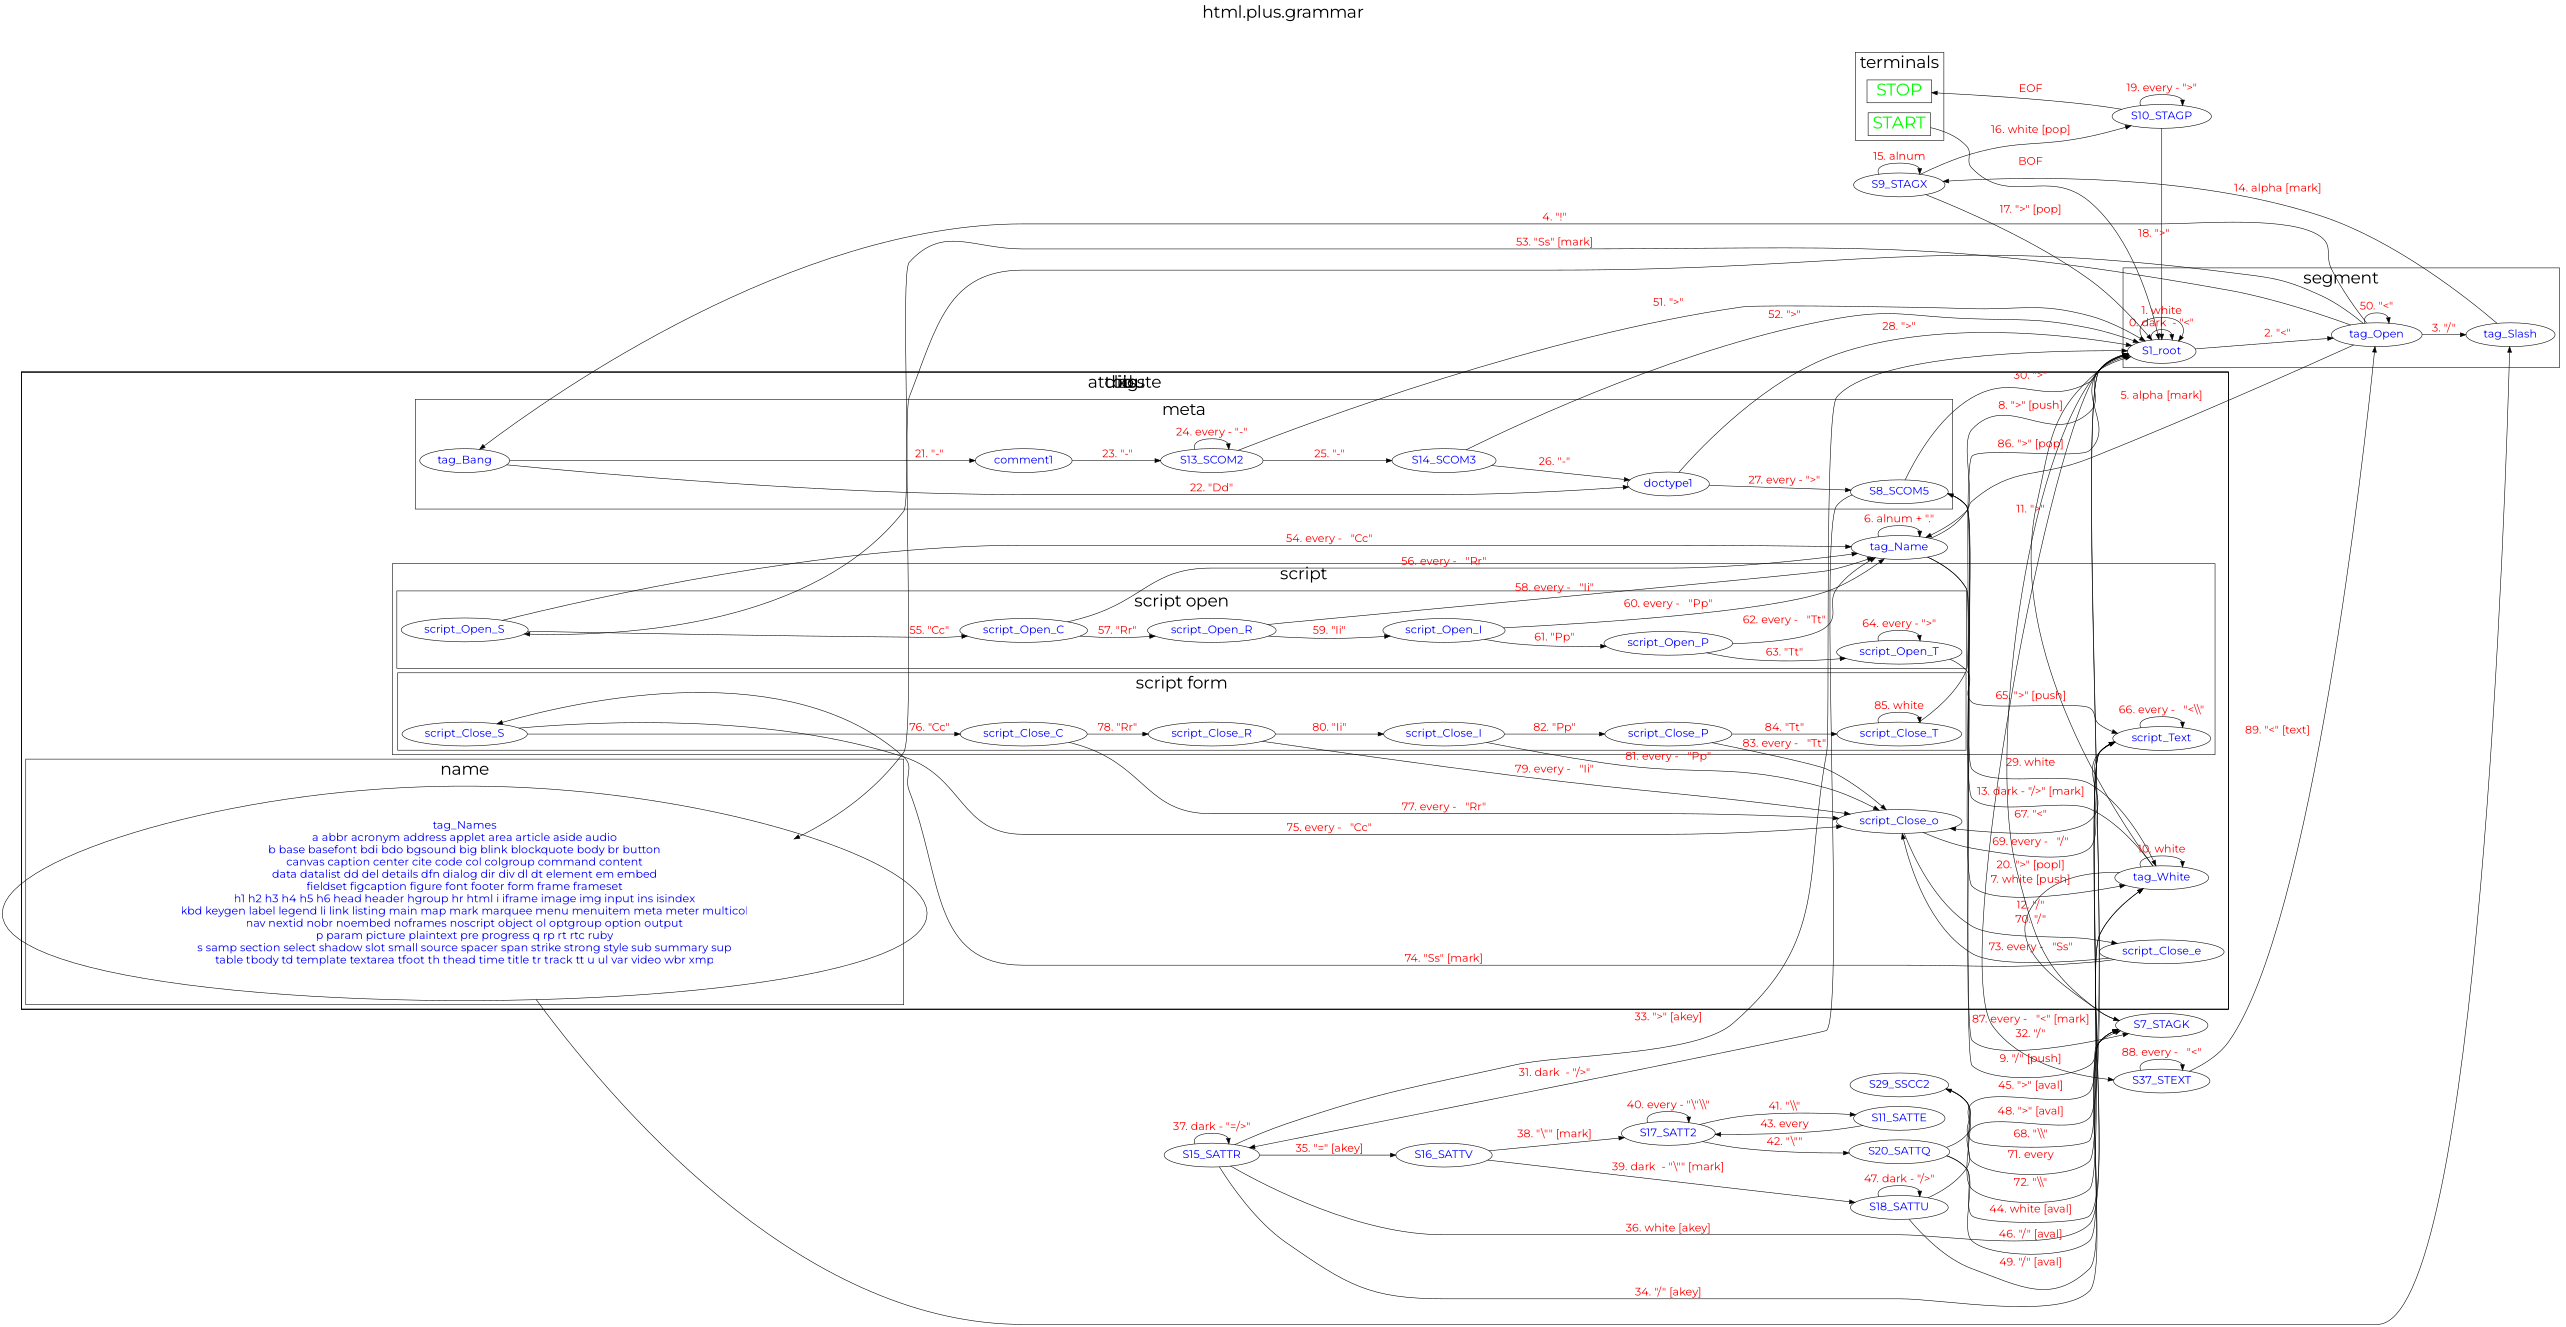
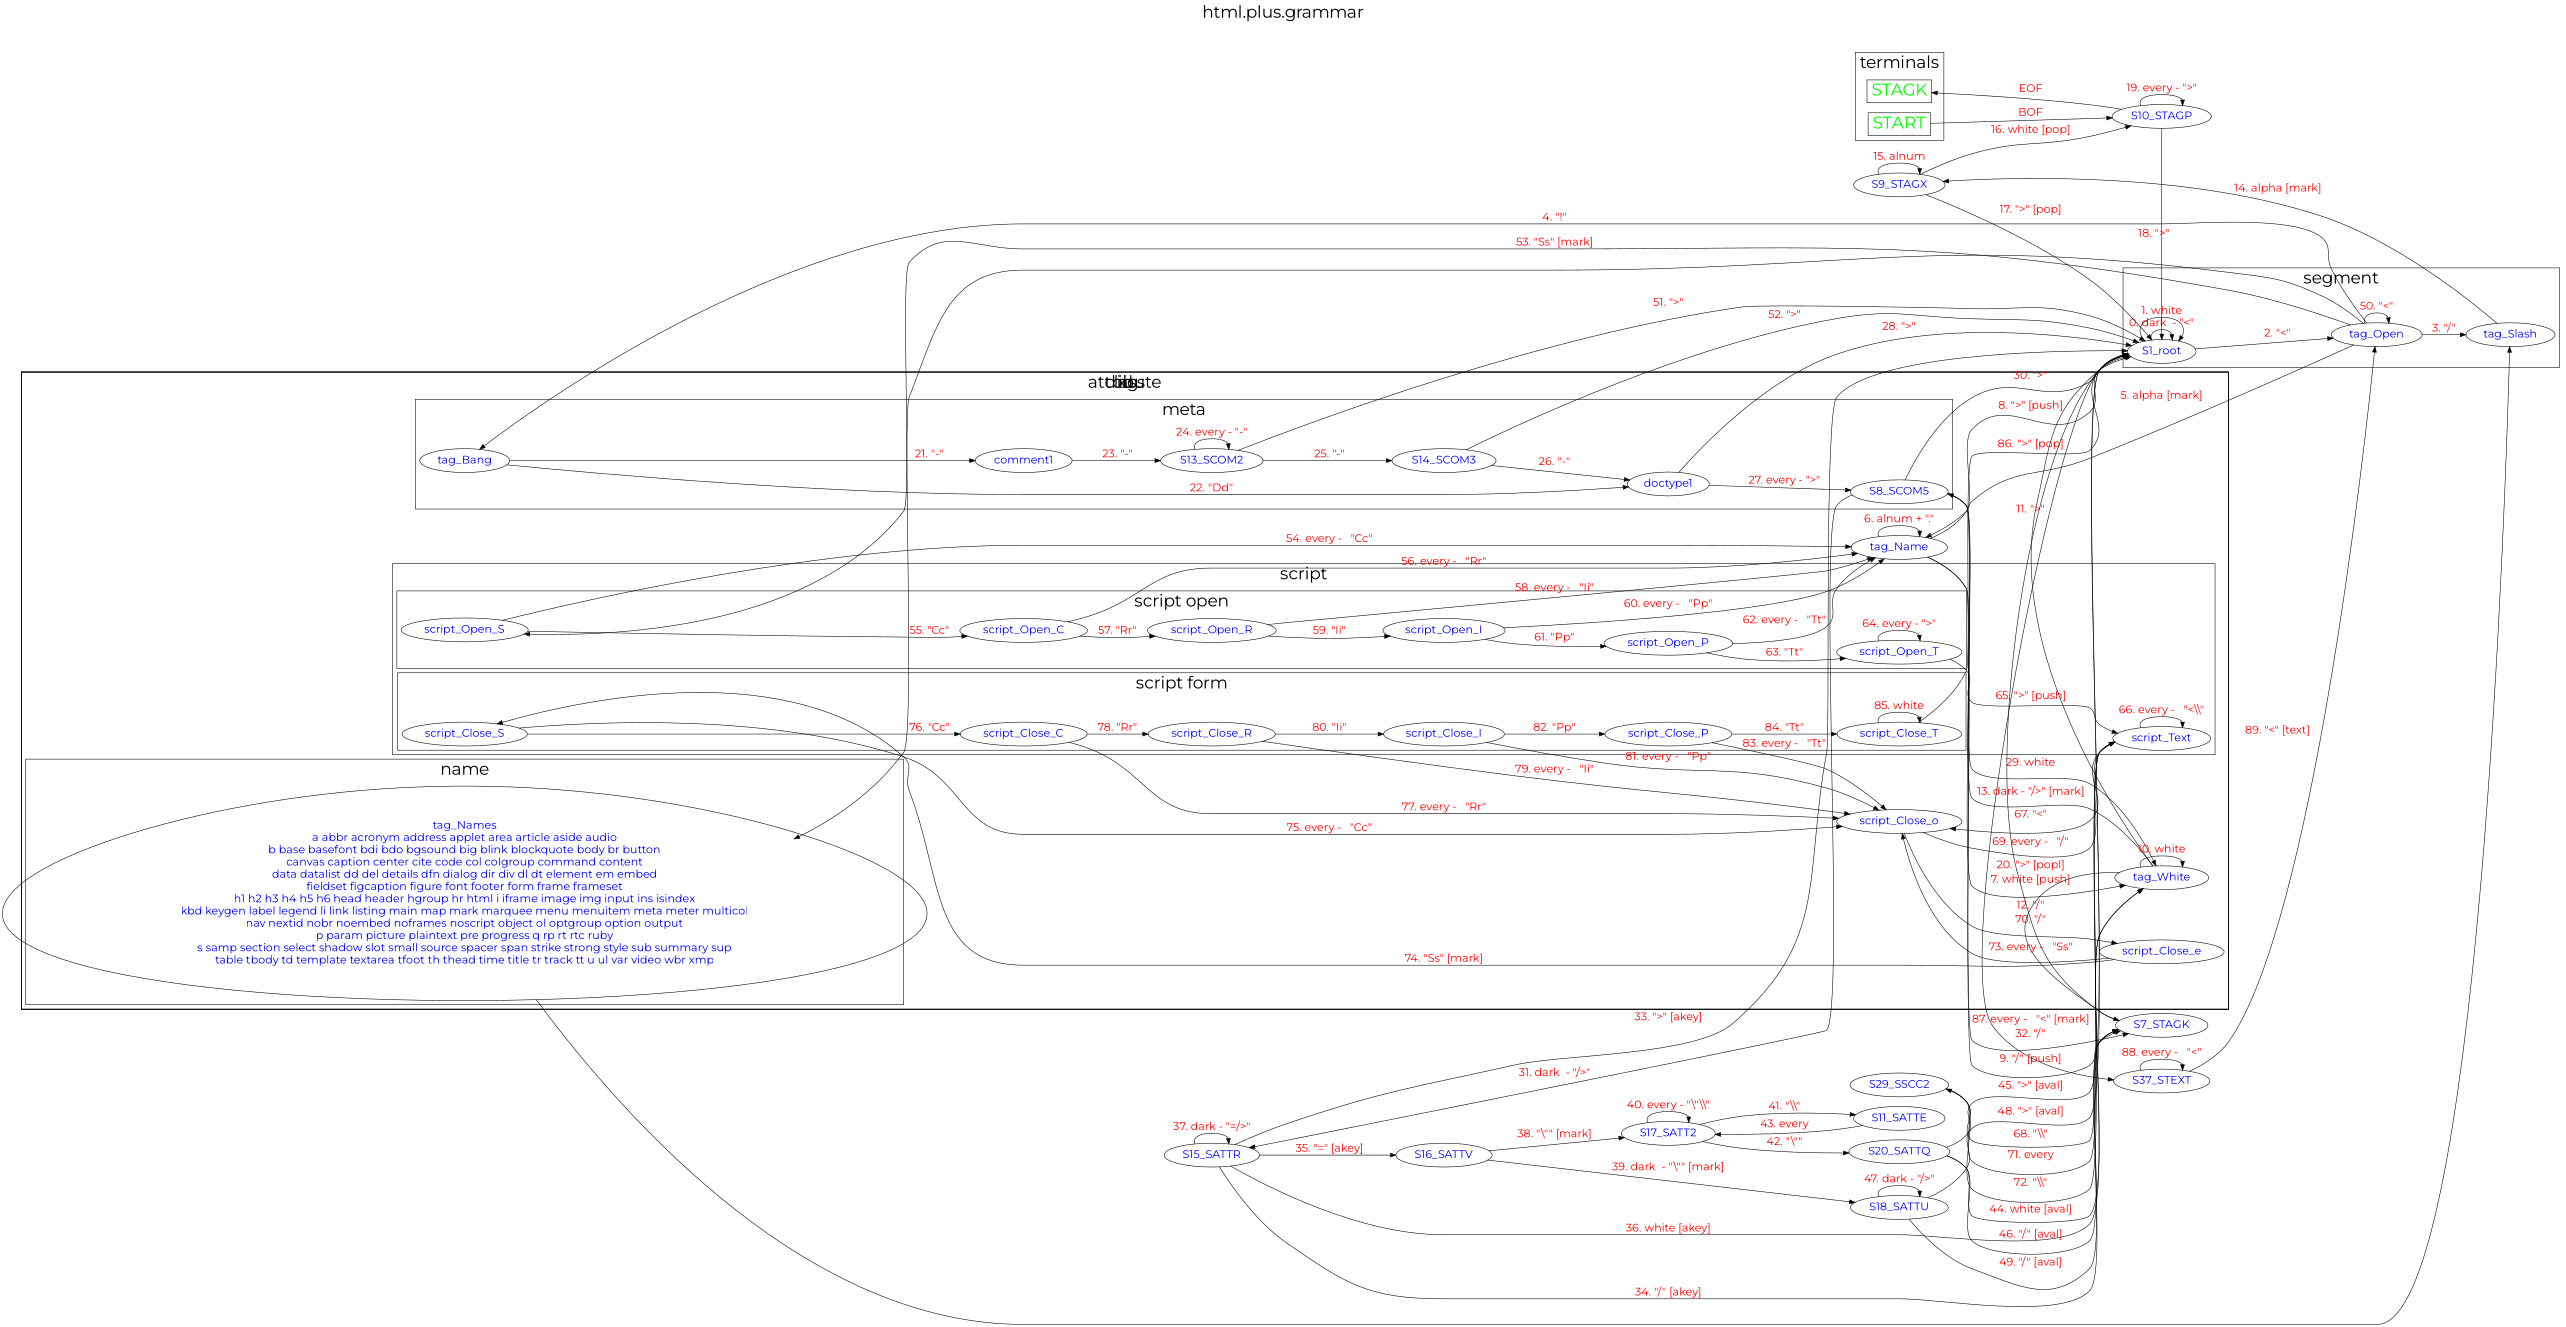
  digraph {
    fontname=Montserrat
    fontsize=30
    label="html.plus.grammar"
    labeljust=center
    labelloc=top
    rankdir=LR
    node [fontcolor=blue fontname=Montserrat fontsize=20]
    edge [fontcolor=red fontname=Montserrat fontsize=20]
    START [fontcolor=green fontsize=30 shape=box]
-   STOP [fontcolor=green fontsize=30 shape=box]
+   STOP [fontcolor=green fontsize=30 shape=box label=STAGK]
    S1_root
    tag_Open
    tag_Slash
    n6 [label="tag_Names\na abbr acronym address applet area article aside audio\nb base basefont bdi bdo bgsound big blink blockquote body br button\ncanvas caption center cite code col colgroup command content\ndata datalist dd del details dfn dialog dir div dl dt element em embed\nfieldset figcaption figure font footer form frame frameset\nh1 h2 h3 h4 h5 h6 head header hgroup hr html i iframe image img input ins isindex\nkbd keygen label legend li link listing main map mark marquee menu menuitem meta meter multicol\nnav nextid nobr noembed noframes noscript object ol optgroup option output\np param picture plaintext pre progress q rp rt rtc ruby\ns samp section select shadow slot small source spacer span strike strong style sub summary sup\ntable tbody td template textarea tfoot th thead time title tr track tt u ul var video wbr xmp" shape=egg]
    script_Open_S
    script_Open_C
    script_Open_R
    script_Open_I
    script_Open_P
    script_Open_T
    script_Close_S
    script_Close_C
    script_Close_R
    script_Close_I
    script_Close_P
    script_Close_T
    script_Text
    tag_Bang
    comment1
    S13_SCOM2
    S14_SCOM3
    doctype1
    S8_SCOM5
    tag_Name
    tag_White
    script_Close_o
    script_Close_e
    S37_STEXT
    S9_STAGX
    S29_SSCC2
    S7_STAGK
    S15_SATTR
    S10_STAGP
    S16_SATTV
    S17_SATT2
    S18_SATTU
    n39 [label=S11_SATTE]
    S20_SATTQ
    subgraph cluster_1 {
      label=terminals
      START
      STOP
    }
    subgraph cluster_2 {
      label=segment
      S1_root
      tag_Open
      tag_Slash
    }
    subgraph cluster_3 {
      label=big
      tag_Name
      tag_White
      script_Close_o
      script_Close_e
      subgraph cluster_4 {
        label=name
        n6
      }
      subgraph cluster_5 {
        label=script
        script_Text
        subgraph cluster_6 {
          label="script open"
          script_Open_S
          script_Open_C
          script_Open_R
          script_Open_I
          script_Open_P
          script_Open_T
        }
        subgraph cluster_7 {
          label="script form"
          script_Close_S
          script_Close_C
          script_Close_R
          script_Close_I
          script_Close_P
          script_Close_T
        }
      }
      subgraph cluster_8 {
        label=id
      }
      subgraph cluster_9 {
        label=class
      }
      subgraph cluster_10 {
        label=attribute
      }
      subgraph cluster_11 {
        label=meta
        tag_Bang
        comment1
        S13_SCOM2
        S14_SCOM3
        doctype1
        S8_SCOM5
      }
    }
-   START -> S1_root [label=BOF]
+   START -> S10_STAGP [label=BOF]
    S1_root -> S1_root [label="0. dark  - \"<\""]
    S1_root -> S1_root [label="1. white"]
    S1_root -> tag_Open [label="2. \"<\""]
    S1_root -> S37_STEXT [label="87. every -   \"<\" [mark]"]
    tag_Open -> tag_Open [label="50. \"<\""]
    tag_Open -> tag_Slash [label="3. \"/\""]
    tag_Open -> n6
    tag_Open -> script_Open_S [label="53. \"Ss\" [mark]"]
    tag_Open -> tag_Bang [label="4. \"!\""]
    tag_Open -> tag_Name [label="5. alpha [mark]"]
    tag_Slash -> S9_STAGX [label="14. alpha [mark]"]
    n6 -> tag_Slash
    script_Open_S -> script_Open_C [label="55. \"Cc\""]
    script_Open_S -> tag_Name [label="54. every -   \"Cc\""]
    script_Open_C -> script_Open_R [label="57. \"Rr\""]
    script_Open_C -> tag_Name [label="56. every -   \"Rr\""]
    script_Open_R -> script_Open_I [label="59. \"Ii\""]
    script_Open_R -> tag_Name [label="58. every -   \"Ii\""]
    script_Open_I -> script_Open_P [label="61. \"Pp\""]
    script_Open_I -> tag_Name [label="60. every -   \"Pp\""]
    script_Open_P -> script_Open_T [label="63. \"Tt\""]
    script_Open_P -> tag_Name [label="62. every -   \"Tt\""]
    script_Open_T -> script_Open_T [label="64. every - \">\""]
    script_Open_T -> script_Text [label="65. \">\" [push]"]
    script_Close_S -> script_Close_C [label="76. \"Cc\""]
    script_Close_S -> script_Close_o [label="75. every -   \"Cc\""]
    script_Close_C -> script_Close_R [label="78. \"Rr\""]
    script_Close_C -> script_Close_o [label="77. every -   \"Rr\""]
    script_Close_R -> script_Close_I [label="80. \"Ii\""]
    script_Close_R -> script_Close_o [label="79. every -   \"Ii\""]
    script_Close_I -> script_Close_P [label="82. \"Pp\""]
    script_Close_I -> script_Close_o [label="81. every -   \"Pp\""]
    script_Close_P -> script_Close_T [label="84. \"Tt\""]
    script_Close_P -> script_Close_o [label="83. every -   \"Tt\""]
    script_Close_T -> S1_root [label="86. \">\" [pop]"]
    script_Close_T -> script_Close_T [label="85. white"]
    script_Text -> script_Text [label="66. every -   \"<\\\\\""]
    script_Text -> script_Close_o [label="67. \"<\""]
    script_Text -> S29_SSCC2 [label="68. \"\\\\\""]
    tag_Bang -> comment1 [label="21. \"-\""]
    tag_Bang -> doctype1 [label="22. \"Dd\""]
    comment1 -> S13_SCOM2 [label="23. \"-\""]
    S13_SCOM2 -> S1_root [label="51. \">\""]
    S13_SCOM2 -> S13_SCOM2 [label="24. every - \"-\""]
    S13_SCOM2 -> S14_SCOM3 [label="25. \"-\""]
    S14_SCOM3 -> S1_root [label="52. \">\""]
    S14_SCOM3 -> doctype1 [label="26. \"-\""]
    doctype1 -> S1_root [label="28. \">\""]
    doctype1 -> S8_SCOM5 [label="27. every - \">\""]
    S8_SCOM5 -> S1_root [label="30. \">\""]
    S8_SCOM5 -> tag_White [label="29. white"]
    S8_SCOM5 -> S7_STAGK [label="32. \"/\""]
    S8_SCOM5 -> S15_SATTR [label="31. dark  - \"/>\""]
    tag_Name -> S1_root [label="8. \">\" [push]"]
    tag_Name -> tag_Name [label="6. alnum + \".\""]
    tag_Name -> tag_White [label="7. white [push]"]
    tag_Name -> S7_STAGK [label="9. \"/\" [push]"]
    tag_White -> S1_root [label="11. \">\""]
    tag_White -> S8_SCOM5 [label="13. dark - \"/>\" [mark]"]
    tag_White -> tag_White [label="10. white"]
    tag_White -> S7_STAGK [label="12. \"/\""]
    script_Close_o -> script_Text [label="69. every -   \"/\""]
    script_Close_o -> script_Close_e [label="70. \"/\""]
    script_Close_e -> script_Close_S [label="74. \"Ss\" [mark]"]
    script_Close_e -> script_Close_o [label="73. every -   \"Ss\""]
    S37_STEXT -> tag_Open [label="89. \"<\" [text]"]
    S37_STEXT -> S37_STEXT [label="88. every -   \"<\""]
    S9_STAGX -> S1_root [label="17. \">\" [pop]"]
    S9_STAGX -> S9_STAGX [label="15. alnum"]
    S9_STAGX -> S10_STAGP [label="16. white [pop]"]
    S29_SSCC2 -> script_Text [label="71. every"]
    S29_SSCC2 -> script_Text [label="72. \"\\\\\""]
    S7_STAGK -> S1_root [label="20. \">\" [popl]"]
    S15_SATTR -> S1_root [label="33. \">\" [akey]"]
    S15_SATTR -> tag_White [label="36. white [akey]"]
    S15_SATTR -> S7_STAGK [label="34. \"/\" [akey]"]
    S15_SATTR -> S15_SATTR [label="37. dark - \"=/>\""]
    S15_SATTR -> S16_SATTV [label="35. \"=\" [akey]"]
    S10_STAGP -> STOP [label=EOF]
    S10_STAGP -> S1_root [label="18. \">\""]
    S10_STAGP -> S10_STAGP [label="19. every - \">\""]
    S16_SATTV -> S17_SATT2 [label="38. \"\\\"\" [mark]"]
    S16_SATTV -> S18_SATTU [label="39. dark  - \"\\\"\" [mark]"]
    S17_SATT2 -> S17_SATT2 [label="40. every - \"\\\"\\\\\""]
    S17_SATT2 -> n39 [label="41. \"\\\\\""]
    S17_SATT2 -> S20_SATTQ [label="42. \"\\\"\""]
    S18_SATTU -> S1_root [label="48. \">\" [aval]"]
    S18_SATTU -> S7_STAGK [label="49. \"/\" [aval]"]
    S18_SATTU -> S18_SATTU [label="47. dark - \"/>\""]
    n39 -> S17_SATT2 [label="43. every"]
    S20_SATTQ -> S1_root [label="45. \">\" [aval]"]
    S20_SATTQ -> tag_White [label="44. white [aval]"]
    S20_SATTQ -> S7_STAGK [label="46. \"/\" [aval]"]
  }
